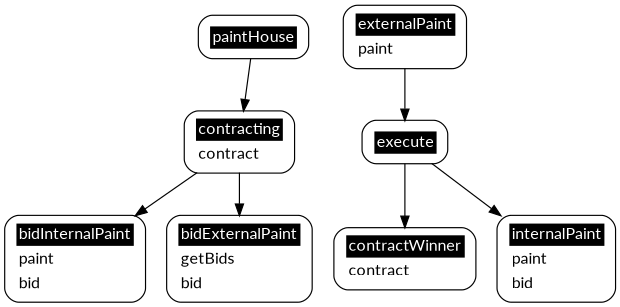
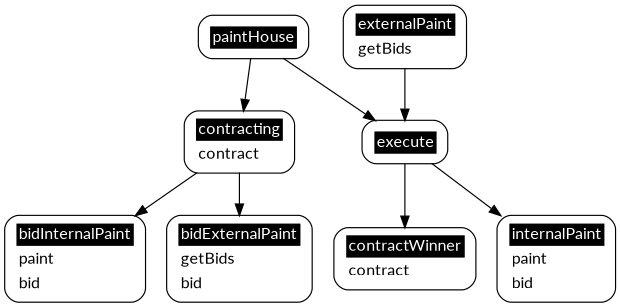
  digraph {
    fontname=Lato
    node [fillcolor=white fontname=Lato shape=Mrecord style=filled]
    edge [fontname=Lato]
    n1 [label=<<table border="0" cellborder="0" bgcolor="white"><tr><td bgcolor="black" align="center"><font color="white">paintHouse</font></td></tr></table>>]
    n2 [label=<<table border="0" cellborder="0" bgcolor="white"><tr><td bgcolor="black" align="center"><font color="white">contracting</font></td></tr><tr><td align="left">contract</td></tr></table>>]
    n3 [label=<<table border="0" cellborder="0" bgcolor="white"><tr><td bgcolor="black" align="center"><font color="white">execute</font></td></tr></table>>]
    n4 [label=<<table border="0" cellborder="0" bgcolor="white"><tr><td bgcolor="black" align="center"><font color="white">bidInternalPaint</font></td></tr><tr><td align="left">paint</td></tr><tr><td align="left">bid</td></tr></table>>]
    n5 [label=<<table border="0" cellborder="0" bgcolor="white"><tr><td bgcolor="black" align="center"><font color="white">bidExternalPaint</font></td></tr><tr><td align="left">getBids</td></tr><tr><td align="left">bid</td></tr></table>>]
    n6 [label=<<table border="0" cellborder="0" bgcolor="white"><tr><td bgcolor="black" align="center"><font color="white">contractWinner</font></td></tr><tr><td align="left">contract</td></tr></table>>]
    n7 [label=<<table border="0" cellborder="0" bgcolor="white"><tr><td bgcolor="black" align="center"><font color="white">internalPaint</font></td></tr><tr><td align="left">paint</td></tr><tr><td align="left">bid</td></tr></table>>]
-   n8 [label=<<table border="0" cellborder="0" bgcolor="white"><tr><td bgcolor="black" align="center"><font color="white">externalPaint</font></td></tr><tr><td align="left">paint</td></tr></table>>]
+   n8 [label=<<table border="0" cellborder="0" bgcolor="white"><tr><td bgcolor="black" align="center"><font color="white">externalPaint</font></td></tr><tr><td align="left">getBids</td></tr></table>>]
    n1 -> n2
+   n1 -> n3
    n2 -> n4
    n2 -> n5
    n3 -> n6
    n3 -> n7
    n8 -> n3
  }
